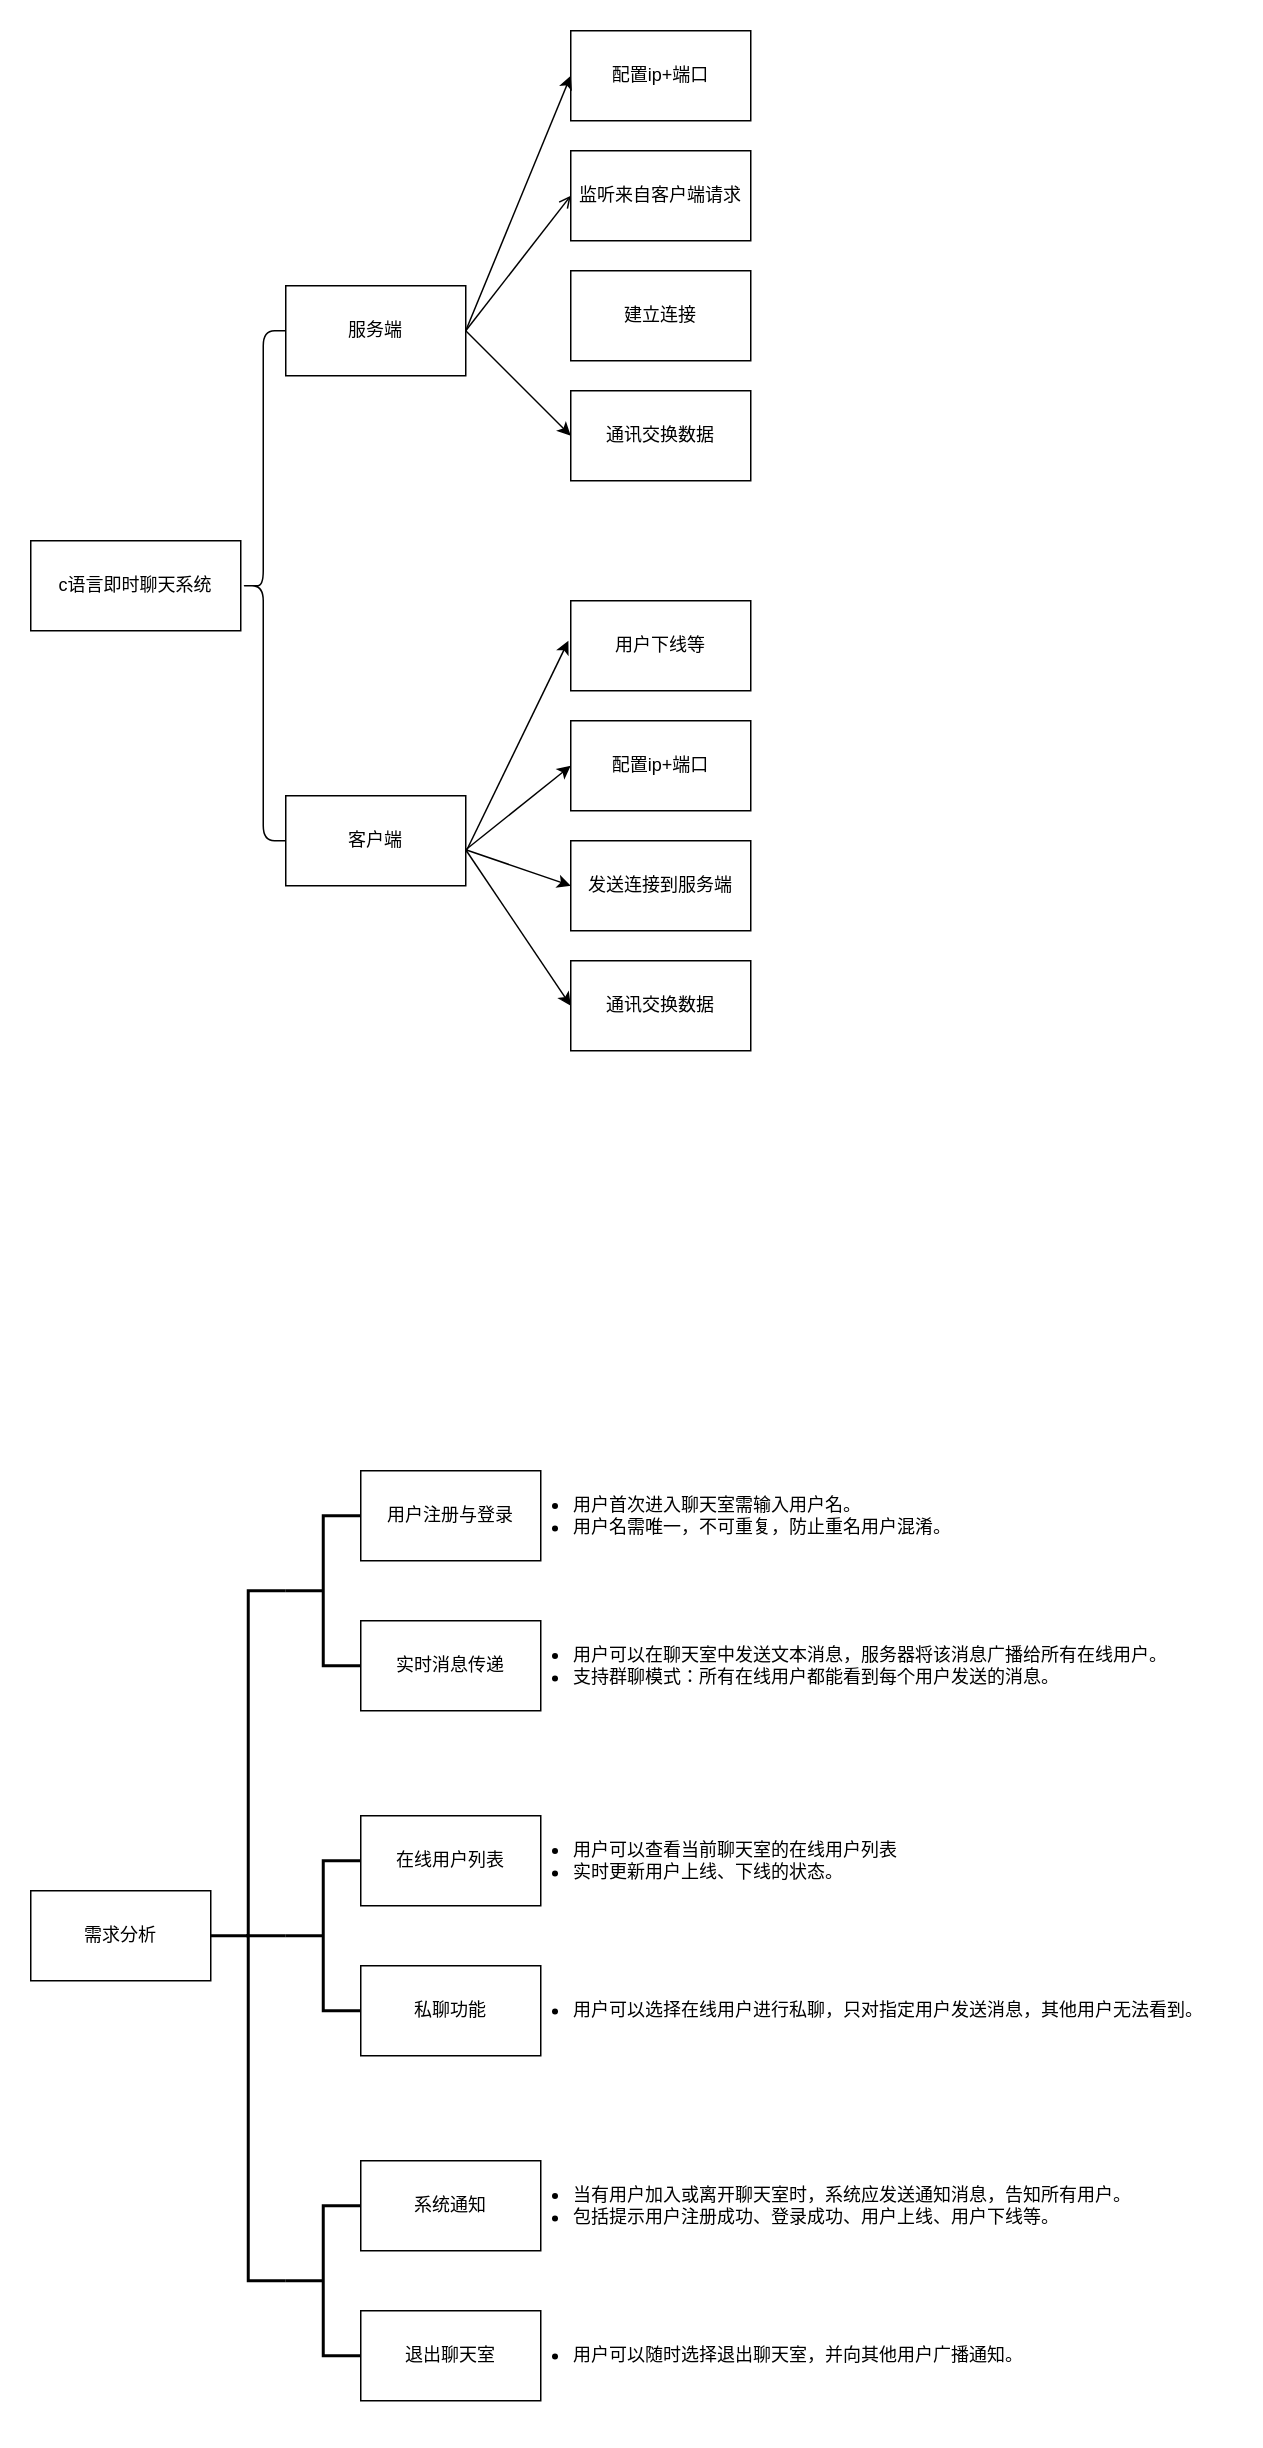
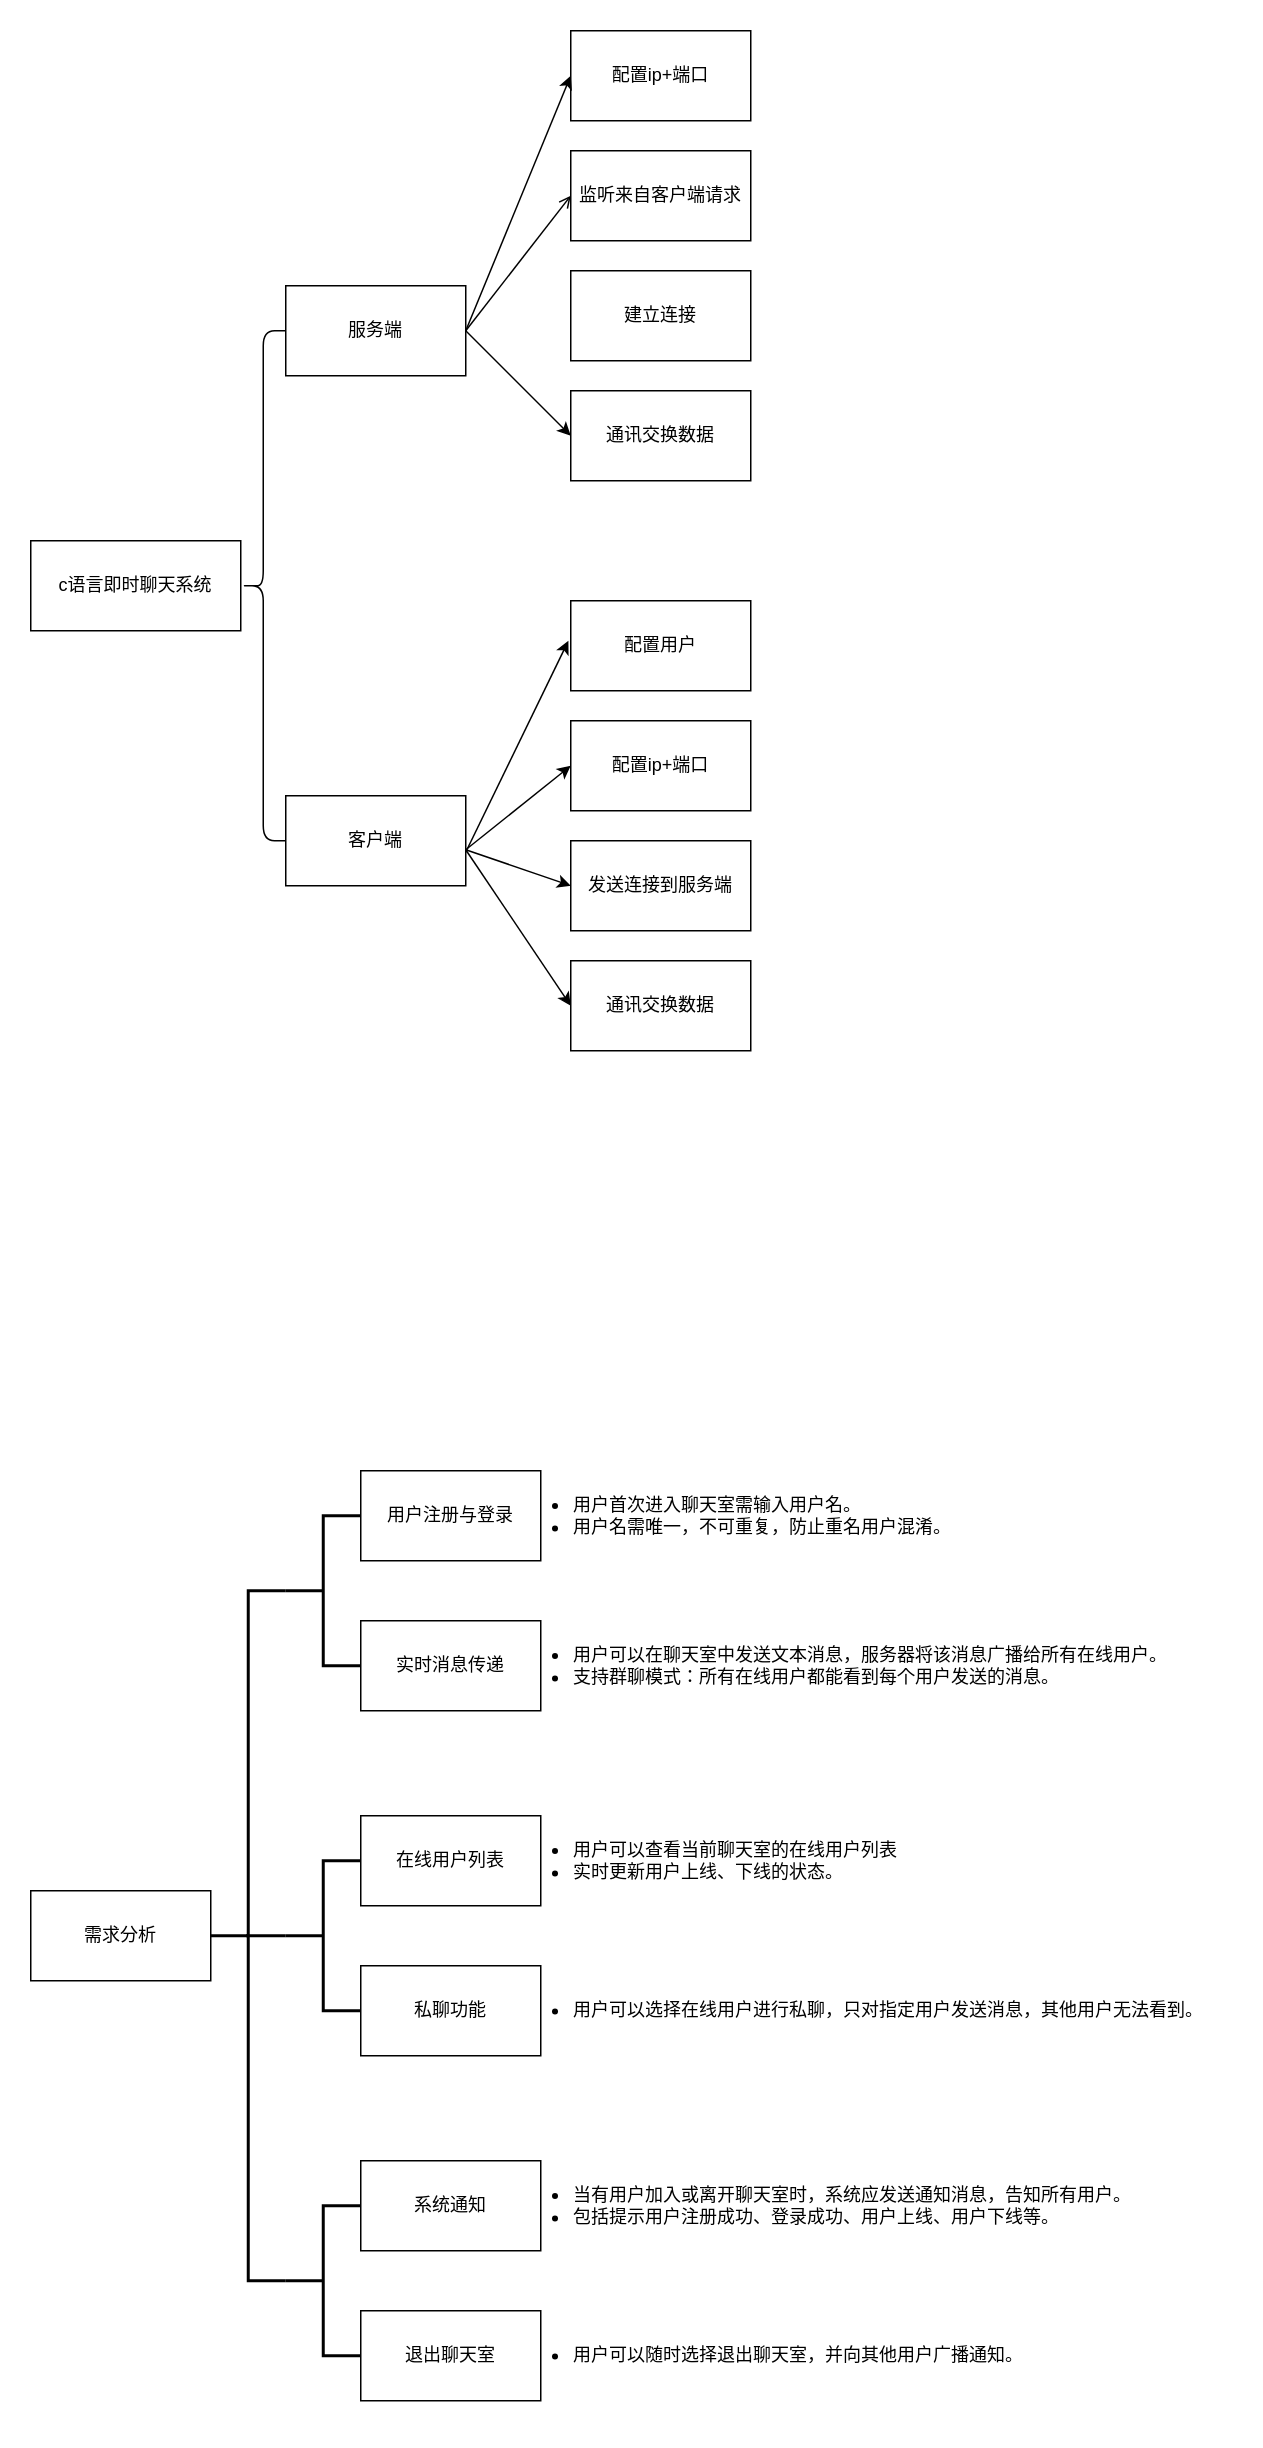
  <mxCell id="0" />
  <mxCell id="1" parent="0" />
  <mxCell id="2" value="c语言即时聊天系统" style="rounded=0;whiteSpace=wrap;html=1;" parent="1" vertex="1"><mxGeometry x="20" y="360" width="140" height="60" as="geometry" /></mxCell>
  <mxCell id="3" value="服务端" style="rounded=0;whiteSpace=wrap;html=1;" parent="1" vertex="1"><mxGeometry x="190" y="190" width="120" height="60" as="geometry" /></mxCell>
  <mxCell id="4" value="客户端" style="rounded=0;whiteSpace=wrap;html=1;" parent="1" vertex="1"><mxGeometry x="190" y="530" width="120" height="60" as="geometry" /></mxCell>
  <mxCell id="5" value="" style="shape=curlyBracket;whiteSpace=wrap;html=1;rounded=1;flipH=1;labelPosition=right;verticalLabelPosition=middle;align=left;verticalAlign=middle;rotation=-180;" parent="1" vertex="1"><mxGeometry x="160" y="220" width="30" height="340" as="geometry" /></mxCell>
  <mxCell id="6" value="配置ip+端口" style="rounded=0;whiteSpace=wrap;html=1;" parent="1" vertex="1"><mxGeometry x="380" y="20" width="120" height="60" as="geometry" /></mxCell>
  <mxCell id="7" value="" style="endArrow=classic;html=1;rounded=0;exitX=1;exitY=0.5;exitDx=0;exitDy=0;entryX=0;entryY=0.5;entryDx=0;entryDy=0;" parent="1" source="3" target="6" edge="1"><mxGeometry width="50" height="50" relative="1" as="geometry"><mxPoint x="470" y="320" as="sourcePoint" /><mxPoint x="520" y="270" as="targetPoint" /></mxGeometry></mxCell>
  <mxCell id="8" value="" style="endArrow=open;html=1;rounded=0;exitX=1;exitY=0.5;exitDx=0;exitDy=0;entryX=0;entryY=0.5;entryDx=0;entryDy=0;" parent="1" source="3" target="9" edge="1"><mxGeometry width="50" height="50" relative="1" as="geometry"><mxPoint x="470" y="320" as="sourcePoint" /><mxPoint x="380" y="180" as="targetPoint" /></mxGeometry></mxCell>
  <mxCell id="9" value="监听来自客户端请求" style="rounded=0;whiteSpace=wrap;html=1;" parent="1" vertex="1"><mxGeometry x="380" y="100" width="120" height="60" as="geometry" /></mxCell>
  <mxCell id="10" value="建立连接" style="rounded=0;whiteSpace=wrap;html=1;" parent="1" vertex="1"><mxGeometry x="380" y="180" width="120" height="60" as="geometry" /></mxCell>
  <mxCell id="11" value="通讯交换数据" style="rounded=0;whiteSpace=wrap;html=1;" parent="1" vertex="1"><mxGeometry x="380" y="260" width="120" height="60" as="geometry" /></mxCell>
  <mxCell id="12" value="" style="endArrow=classic;html=1;rounded=0;exitX=1;exitY=0.5;exitDx=0;exitDy=0;entryX=0;entryY=0.5;entryDx=0;entryDy=0;" parent="1" source="3" target="11" edge="1"><mxGeometry width="50" height="50" relative="1" as="geometry"><mxPoint x="470" y="320" as="sourcePoint" /><mxPoint x="520" y="270" as="targetPoint" /></mxGeometry></mxCell>
  <mxCell id="13" value="配置ip+端口" style="rounded=0;whiteSpace=wrap;html=1;" parent="1" vertex="1"><mxGeometry x="380" y="480" width="120" height="60" as="geometry" /></mxCell>
  <mxCell id="14" value="" style="endArrow=classic;html=1;rounded=0;exitX=1;exitY=0.5;exitDx=0;exitDy=0;entryX=0;entryY=0.5;entryDx=0;entryDy=0;" parent="1" target="13" edge="1"><mxGeometry width="50" height="50" relative="1" as="geometry"><mxPoint x="310" y="566" as="sourcePoint" /><mxPoint x="520" y="636" as="targetPoint" /></mxGeometry></mxCell>
  <mxCell id="15" value="" style="endArrow=classic;html=1;rounded=0;exitX=1;exitY=0.5;exitDx=0;exitDy=0;entryX=0;entryY=0.5;entryDx=0;entryDy=0;" parent="1" target="16" edge="1"><mxGeometry width="50" height="50" relative="1" as="geometry"><mxPoint x="310" y="566" as="sourcePoint" /><mxPoint x="380" y="496" as="targetPoint" /></mxGeometry></mxCell>
  <mxCell id="16" value="发送连接到服务端" style="rounded=0;whiteSpace=wrap;html=1;" parent="1" vertex="1"><mxGeometry x="380" y="560" width="120" height="60" as="geometry" /></mxCell>
  <mxCell id="17" value="通讯交换数据" style="rounded=0;whiteSpace=wrap;html=1;" parent="1" vertex="1"><mxGeometry x="380" y="640" width="120" height="60" as="geometry" /></mxCell>
  <mxCell id="18" value="" style="endArrow=classic;html=1;rounded=0;exitX=1;exitY=0.5;exitDx=0;exitDy=0;entryX=0;entryY=0.5;entryDx=0;entryDy=0;" parent="1" target="17" edge="1"><mxGeometry width="50" height="50" relative="1" as="geometry"><mxPoint x="310" y="566" as="sourcePoint" /><mxPoint x="520" y="326" as="targetPoint" /></mxGeometry></mxCell>
  <mxCell id="19" value="" style="endArrow=classic;html=1;rounded=0;exitX=0.999;exitY=0.631;exitDx=0;exitDy=0;exitPerimeter=0;entryX=-0.013;entryY=0.445;entryDx=0;entryDy=0;entryPerimeter=0;" parent="1" source="4" target="20" edge="1"><mxGeometry width="50" height="50" relative="1" as="geometry"><mxPoint x="470" y="490" as="sourcePoint" /><mxPoint x="380" y="410" as="targetPoint" /></mxGeometry></mxCell>
- <mxCell id="20" value="用户下线等" style="rounded=0;whiteSpace=wrap;html=1;" parent="1" vertex="1"><mxGeometry x="380" y="400" width="120" height="60" as="geometry" /></mxCell>
+ <mxCell id="20" value="配置用户" style="rounded=0;whiteSpace=wrap;html=1;" parent="1" vertex="1"><mxGeometry x="380" y="400" width="120" height="60" as="geometry" /></mxCell>
  <mxCell id="21" value="需求分析" style="rounded=0;whiteSpace=wrap;html=1;" parent="1" vertex="1"><mxGeometry x="20" y="1260" width="120" height="60" as="geometry" /></mxCell>
  <mxCell id="22" value="" style="strokeWidth=2;html=1;shape=mxgraph.flowchart.annotation_2;align=left;labelPosition=right;pointerEvents=1;" parent="1" vertex="1"><mxGeometry x="140" y="1060" width="50" height="460" as="geometry" /></mxCell>
  <mxCell id="23" value="" style="strokeWidth=2;html=1;shape=mxgraph.flowchart.annotation_2;align=left;labelPosition=right;pointerEvents=1;" parent="1" vertex="1"><mxGeometry x="190" y="1010" width="50" height="100" as="geometry" /></mxCell>
  <mxCell id="24" value="" style="strokeWidth=2;html=1;shape=mxgraph.flowchart.annotation_2;align=left;labelPosition=right;pointerEvents=1;" parent="1" vertex="1"><mxGeometry x="190" y="1470" width="50" height="100" as="geometry" /></mxCell>
  <mxCell id="25" value="" style="strokeWidth=2;html=1;shape=mxgraph.flowchart.annotation_2;align=left;labelPosition=right;pointerEvents=1;" parent="1" vertex="1"><mxGeometry x="190" y="1240" width="50" height="100" as="geometry" /></mxCell>
  <mxCell id="26" value="" style="endArrow=none;html=1;rounded=0;exitX=0;exitY=0.5;exitDx=0;exitDy=0;exitPerimeter=0;entryX=0.471;entryY=0.5;entryDx=0;entryDy=0;entryPerimeter=0;strokeWidth=2;" parent="1" source="25" target="22" edge="1"><mxGeometry width="50" height="50" relative="1" as="geometry"><mxPoint x="240" y="1250" as="sourcePoint" /><mxPoint x="290" y="1200" as="targetPoint" /></mxGeometry></mxCell>
  <mxCell id="27" value="用户注册与登录" style="rounded=0;whiteSpace=wrap;html=1;" parent="1" vertex="1"><mxGeometry x="240" y="980" width="120" height="60" as="geometry" /></mxCell>
  <mxCell id="28" value="实时消息传递" style="rounded=0;whiteSpace=wrap;html=1;" parent="1" vertex="1"><mxGeometry x="240" y="1080" width="120" height="60" as="geometry" /></mxCell>
  <mxCell id="29" value="在线用户列表" style="rounded=0;whiteSpace=wrap;html=1;" parent="1" vertex="1"><mxGeometry x="240" y="1210" width="120" height="60" as="geometry" /></mxCell>
  <mxCell id="30" value="私聊功能" style="rounded=0;whiteSpace=wrap;html=1;" parent="1" vertex="1"><mxGeometry x="240" y="1310" width="120" height="60" as="geometry" /></mxCell>
  <mxCell id="31" value="系统通知" style="rounded=0;whiteSpace=wrap;html=1;" parent="1" vertex="1"><mxGeometry x="240" y="1440" width="120" height="60" as="geometry" /></mxCell>
  <mxCell id="32" value="退出聊天室" style="rounded=0;whiteSpace=wrap;html=1;" parent="1" vertex="1"><mxGeometry x="240" y="1540" width="120" height="60" as="geometry" /></mxCell>
  <mxCell id="33" value="&lt;ul&gt;&lt;li&gt;用户首次进入聊天室需输入用户名。&lt;br&gt;&lt;/li&gt;&lt;li&gt;用户名需唯一，不可重复，防止重名用户混淆。&lt;/li&gt;&lt;/ul&gt;" style="text;strokeColor=none;fillColor=none;html=1;whiteSpace=wrap;verticalAlign=middle;overflow=hidden;" parent="1" vertex="1"><mxGeometry x="340" y="970" width="310" height="80" as="geometry" /></mxCell>
  <mxCell id="34" value="&lt;ul&gt;&lt;li&gt;用户可以在聊天室中发送文本消息，服务器将该消息广播给所有在线用户。&lt;br&gt;&lt;/li&gt;&lt;li&gt;支持群聊模式：所有在线用户都能看到每个用户发送的消息。&lt;/li&gt;&lt;/ul&gt;" style="text;strokeColor=none;fillColor=none;html=1;whiteSpace=wrap;verticalAlign=middle;overflow=hidden;" parent="1" vertex="1"><mxGeometry x="340" y="1070" width="450" height="80" as="geometry" /></mxCell>
  <mxCell id="35" value="&lt;ul&gt;&lt;li&gt;用户可以查看当前聊天室的在线用户列表&lt;br&gt;&lt;/li&gt;&lt;li&gt;实时更新用户上线、下线的状态。&lt;/li&gt;&lt;/ul&gt;" style="text;strokeColor=none;fillColor=none;html=1;whiteSpace=wrap;verticalAlign=middle;overflow=hidden;" parent="1" vertex="1"><mxGeometry x="340" y="1200" width="450" height="80" as="geometry" /></mxCell>
  <mxCell id="36" value="&lt;ul&gt;&lt;li&gt;用户可以选择在线用户进行私聊，只对指定用户发送消息，其他用户无法看到。&lt;br&gt;&lt;/li&gt;&lt;/ul&gt;" style="text;strokeColor=none;fillColor=none;html=1;whiteSpace=wrap;verticalAlign=middle;overflow=hidden;" parent="1" vertex="1"><mxGeometry x="340" y="1300" width="480" height="80" as="geometry" /></mxCell>
  <mxCell id="37" value="&lt;ul&gt;&lt;li&gt;当有用户加入或离开聊天室时，系统应发送通知消息，告知所有用户。&lt;br&gt;&lt;/li&gt;&lt;li&gt;包括提示用户注册成功、登录成功、用户上线、用户下线等。&lt;/li&gt;&lt;/ul&gt;" style="text;strokeColor=none;fillColor=none;html=1;whiteSpace=wrap;verticalAlign=middle;overflow=hidden;" parent="1" vertex="1"><mxGeometry x="340" y="1430" width="450" height="80" as="geometry" /></mxCell>
  <mxCell id="38" value="&lt;ul&gt;&lt;li&gt;用户可以随时选择退出聊天室，并向其他用户广播通知。&lt;br&gt;&lt;/li&gt;&lt;/ul&gt;" style="text;strokeColor=none;fillColor=none;html=1;whiteSpace=wrap;verticalAlign=middle;overflow=hidden;" parent="1" vertex="1"><mxGeometry x="340" y="1530" width="450" height="80" as="geometry" /></mxCell>
